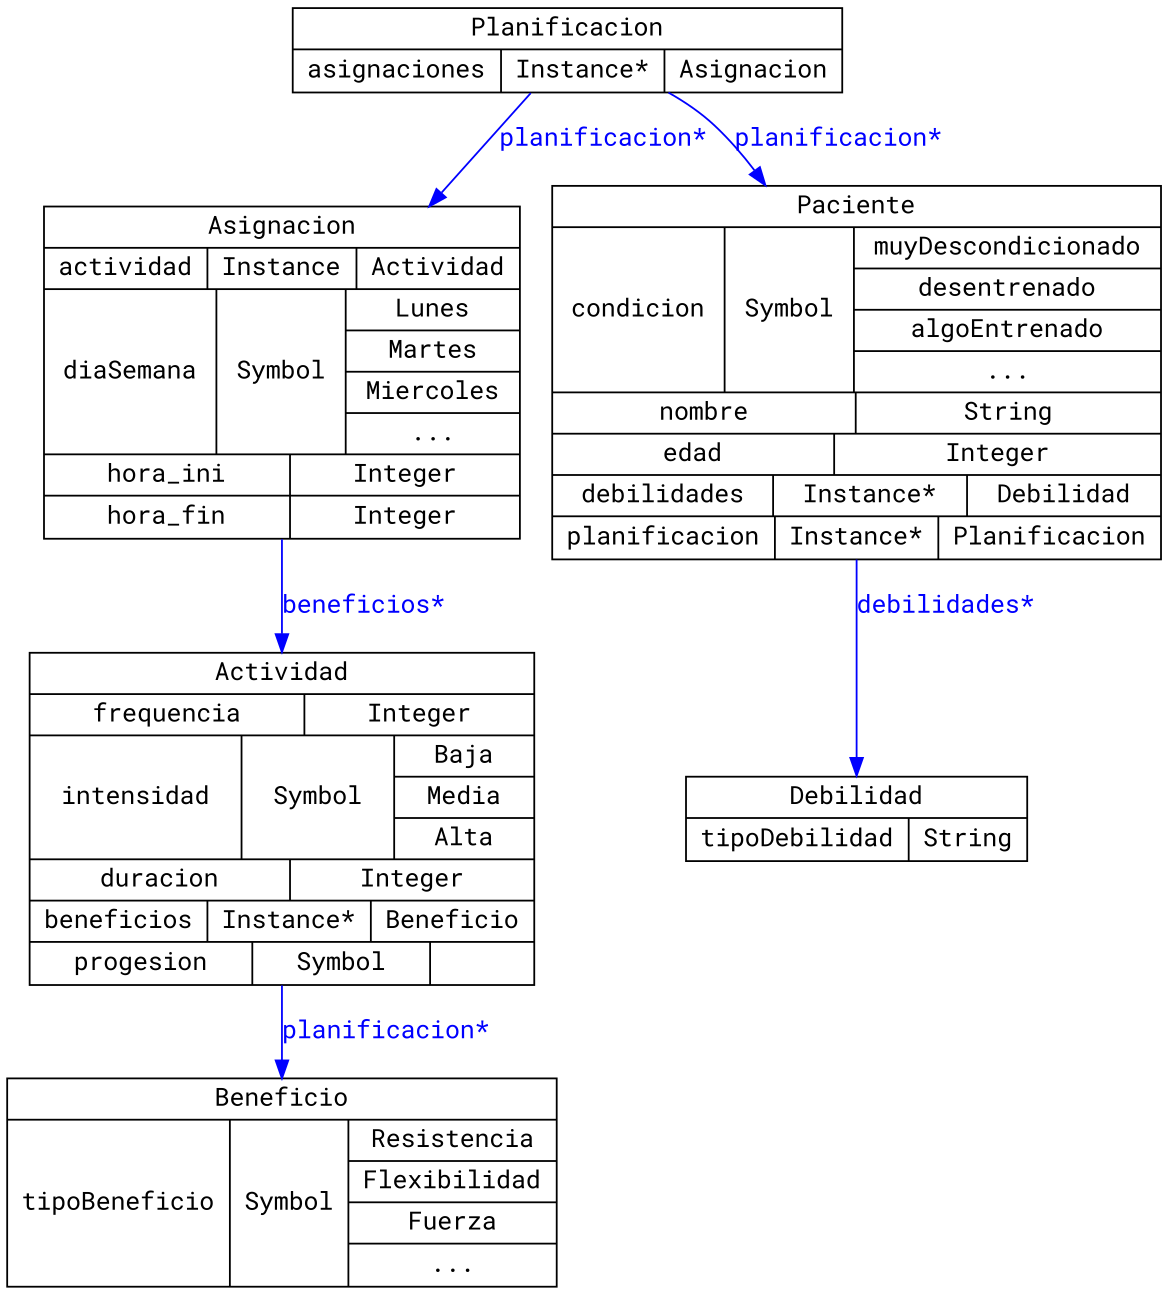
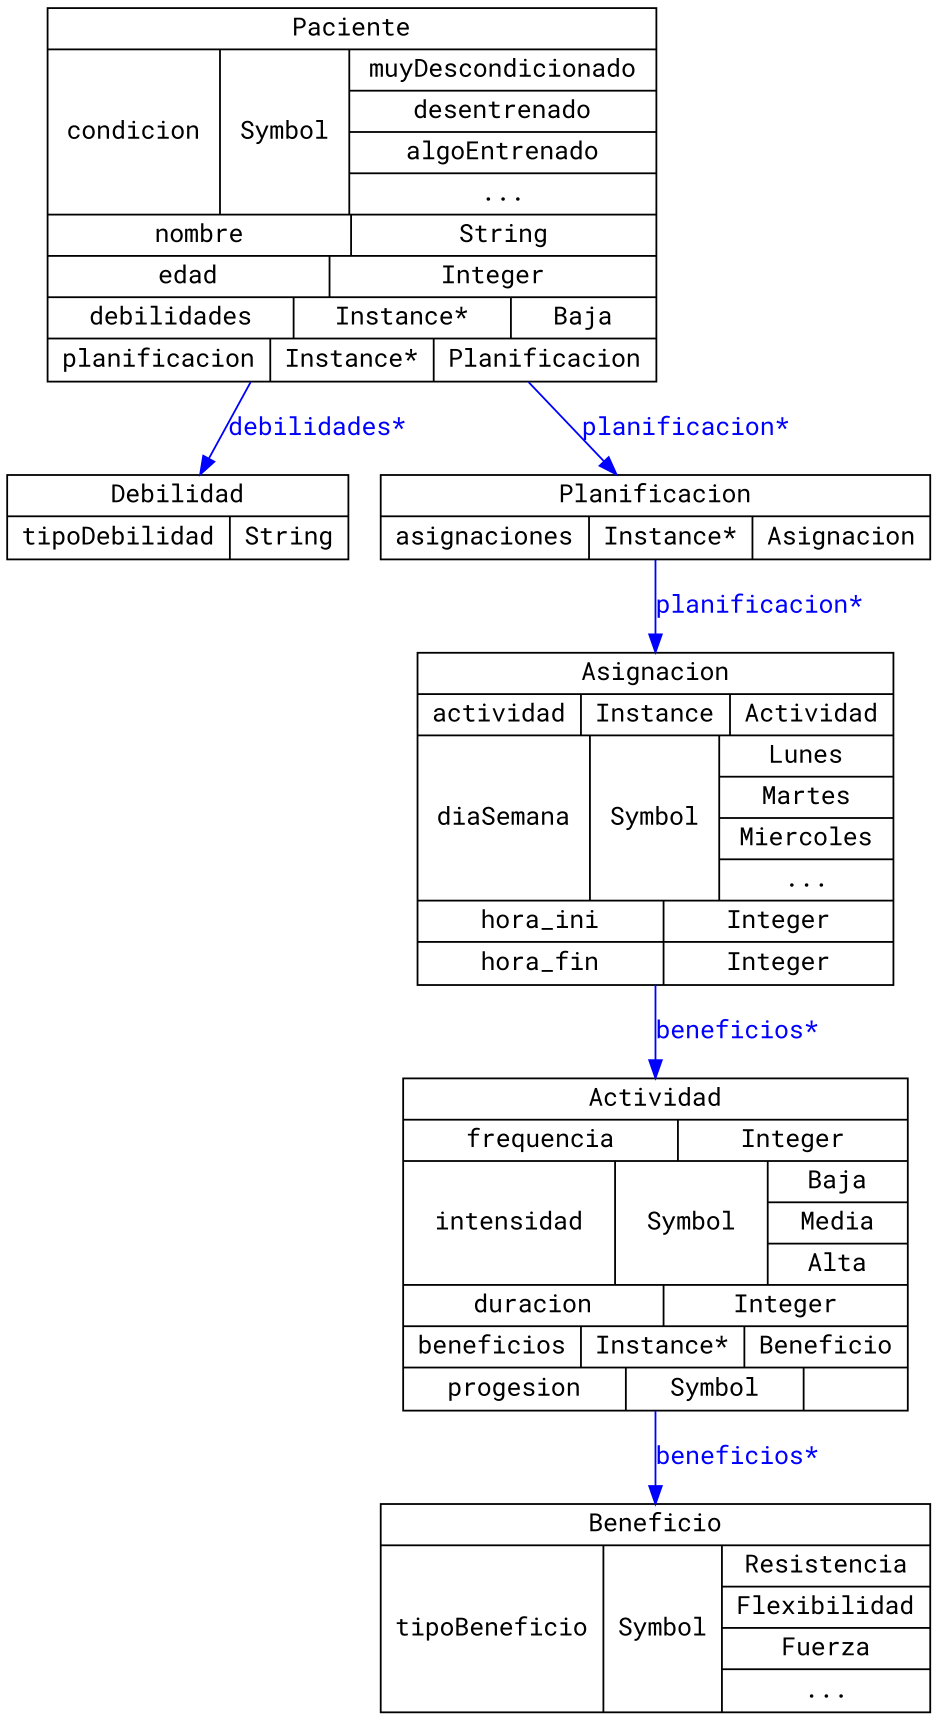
  digraph {
    fontname="Roboto Mono"
    node [color="0.0,0.0,0.0" fontcolor="0.0,0.0,0.0" fontname="Roboto Mono" shape=record]
    edge [color="0.6666667,1.0,1.0" fontcolor="0.6666667,1.0,1.0" fontname="Roboto Mono" style=filled]
    n1 [height=0.65278 label="{Debilidad|{tipoDebilidad|String}}" width=1.9722]
    n2 [height=0.65278 label="{Planificacion|{asignaciones|Instance*|{Asignacion}}}" width=3.2778]
    n3 [height=2.5694 label="{Asignacion|{actividad|Instance|{Actividad}}|{diaSemana|Symbol|{Lunes|Martes|Miercoles|...}}|{hora_ini|Integer}|{hora_fin|Integer}}" width=2.8889]
    n4 [height=2.5694 label="{Actividad|{frequencia|Integer}|{intensidad|Symbol|{Baja|Media|Alta}}|{duracion|Integer}|{beneficios|Instance*|{Beneficio}}|{progesion|Symbol|{}}}" width=2.9514]
    n5 [height=1.6111 label="{Beneficio|{tipoBeneficio|Symbol|{Resistencia|Flexibilidad|Fuerza|...}}}" width=3.2222]
-   n6 [height=2.8889 label="{Paciente|{condicion|Symbol|{muyDescondicionado|desentrenado|algoEntrenado|...}}|{nombre|String}|{edad|Integer}|{debilidades|Instance*|{Debilidad}}|{planificacion|Instance*|{Planificacion}}}" width=3.7569]
+   n6 [height=2.8889 label="{Paciente|{condicion|Symbol|{muyDescondicionado|desentrenado|algoEntrenado|...}}|{nombre|String}|{edad|Integer}|{debilidades|Instance*|{Baja}}|{planificacion|Instance*|{Planificacion}}}" width=3.7569]
    n2 -> n3 [label="planificacion*"]
    n3 -> n4 [label="beneficios*"]
-   n4 -> n5 [label="planificacion*"]
+   n4 -> n5 [label="beneficios*"]
    n6 -> n1 [label="debilidades*"]
-   n2 -> n6 [label="planificacion*"]
+   n6 -> n2 [label="planificacion*"]
  }
